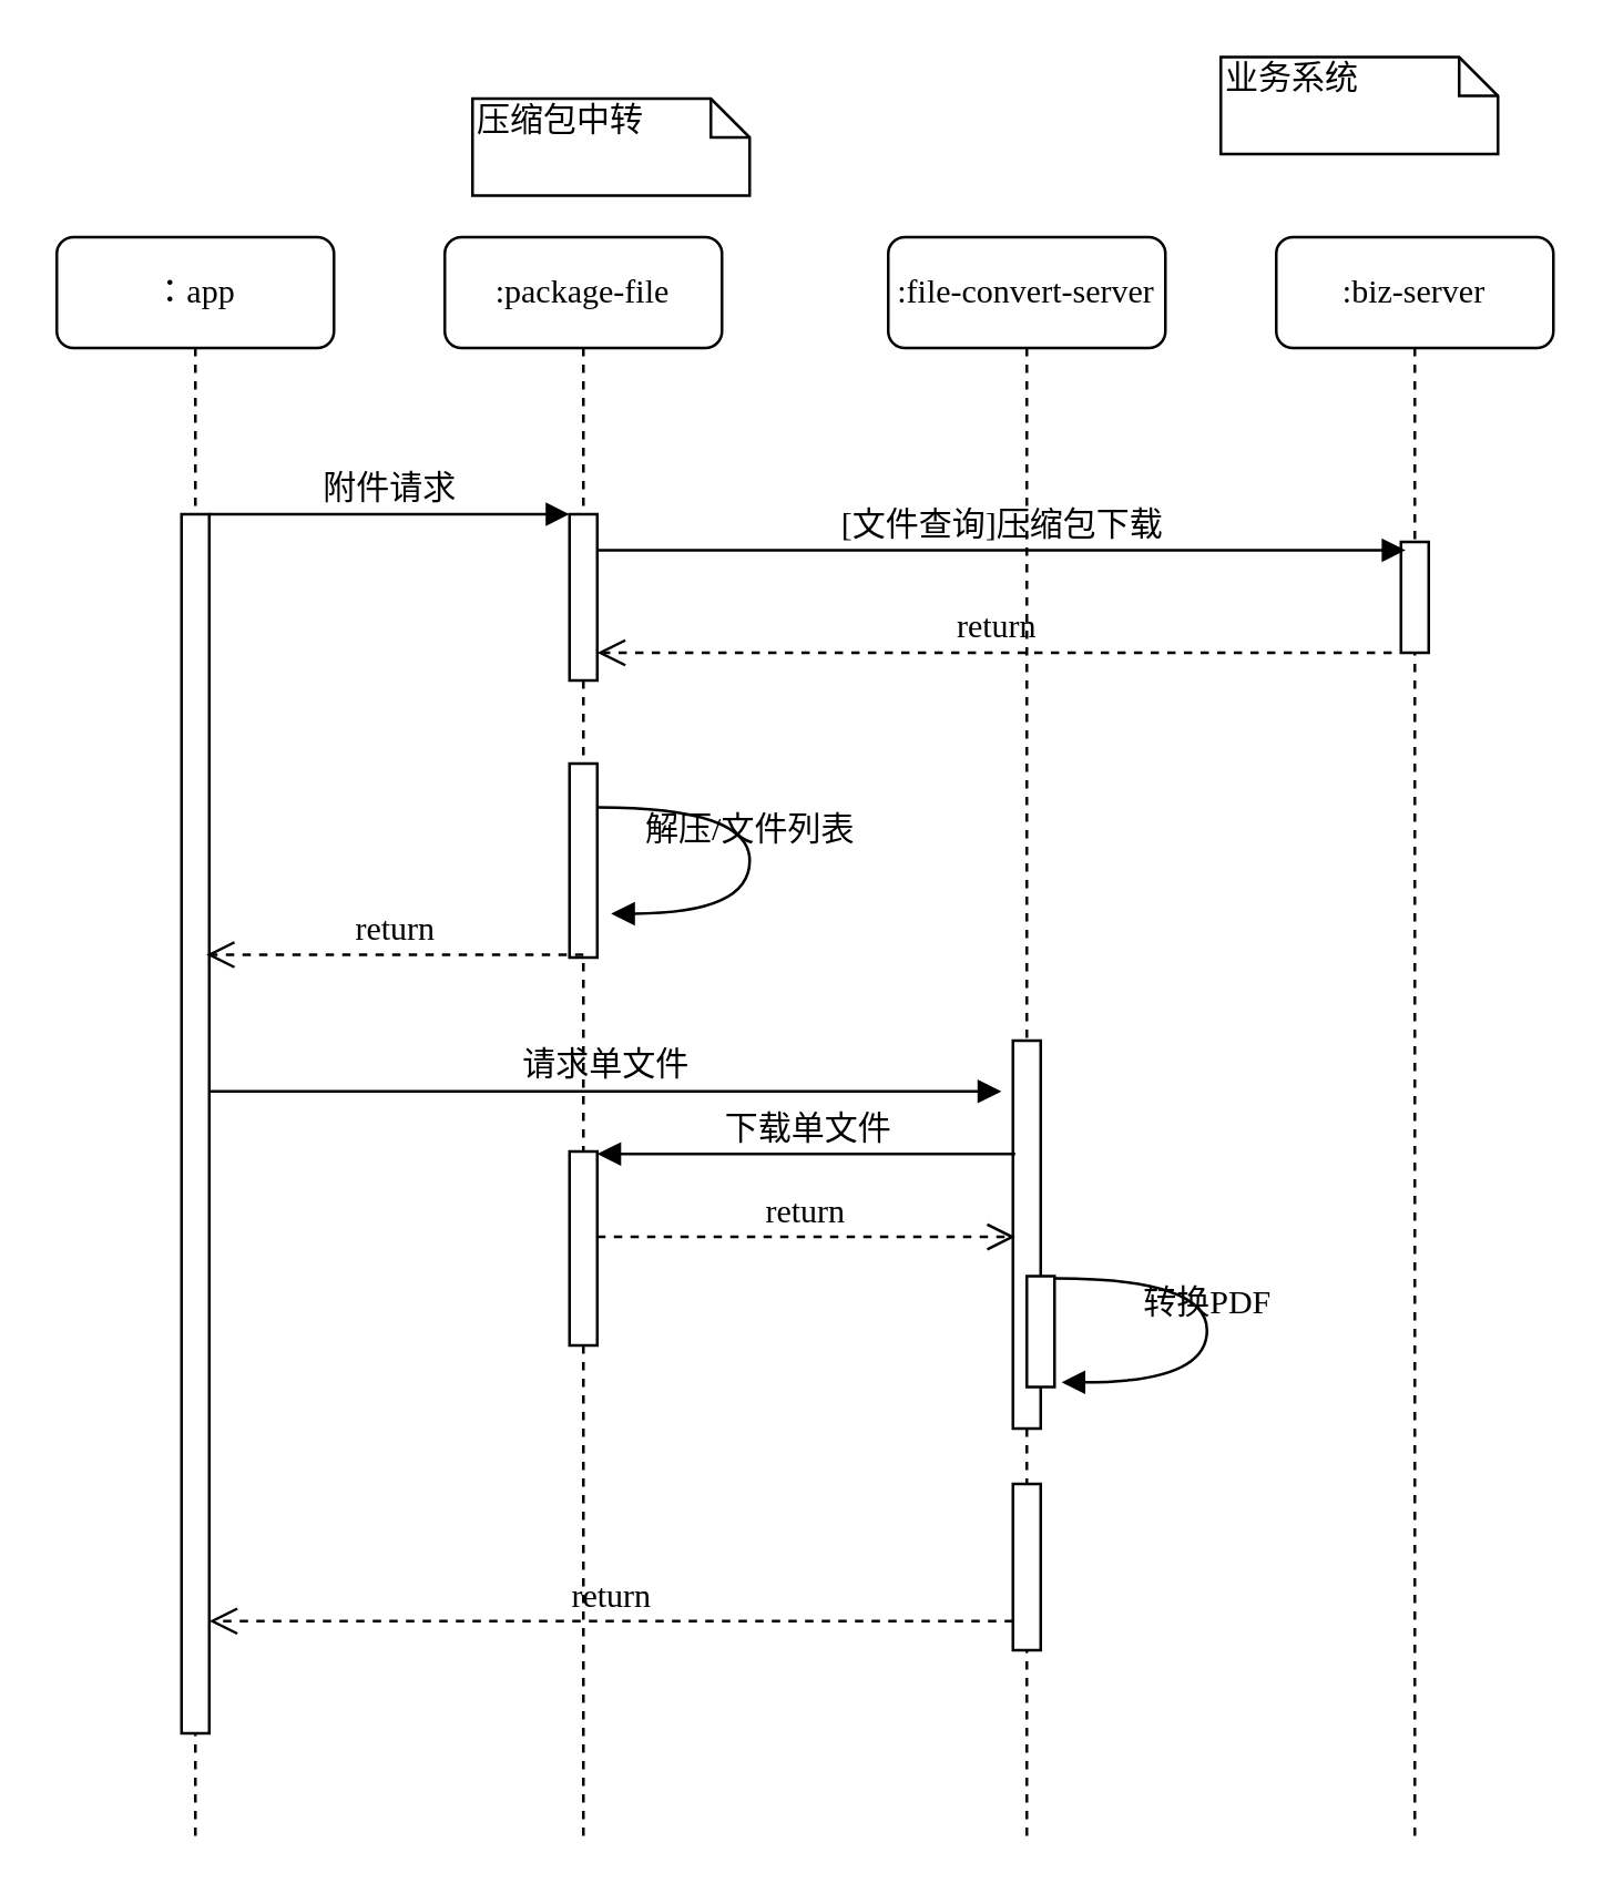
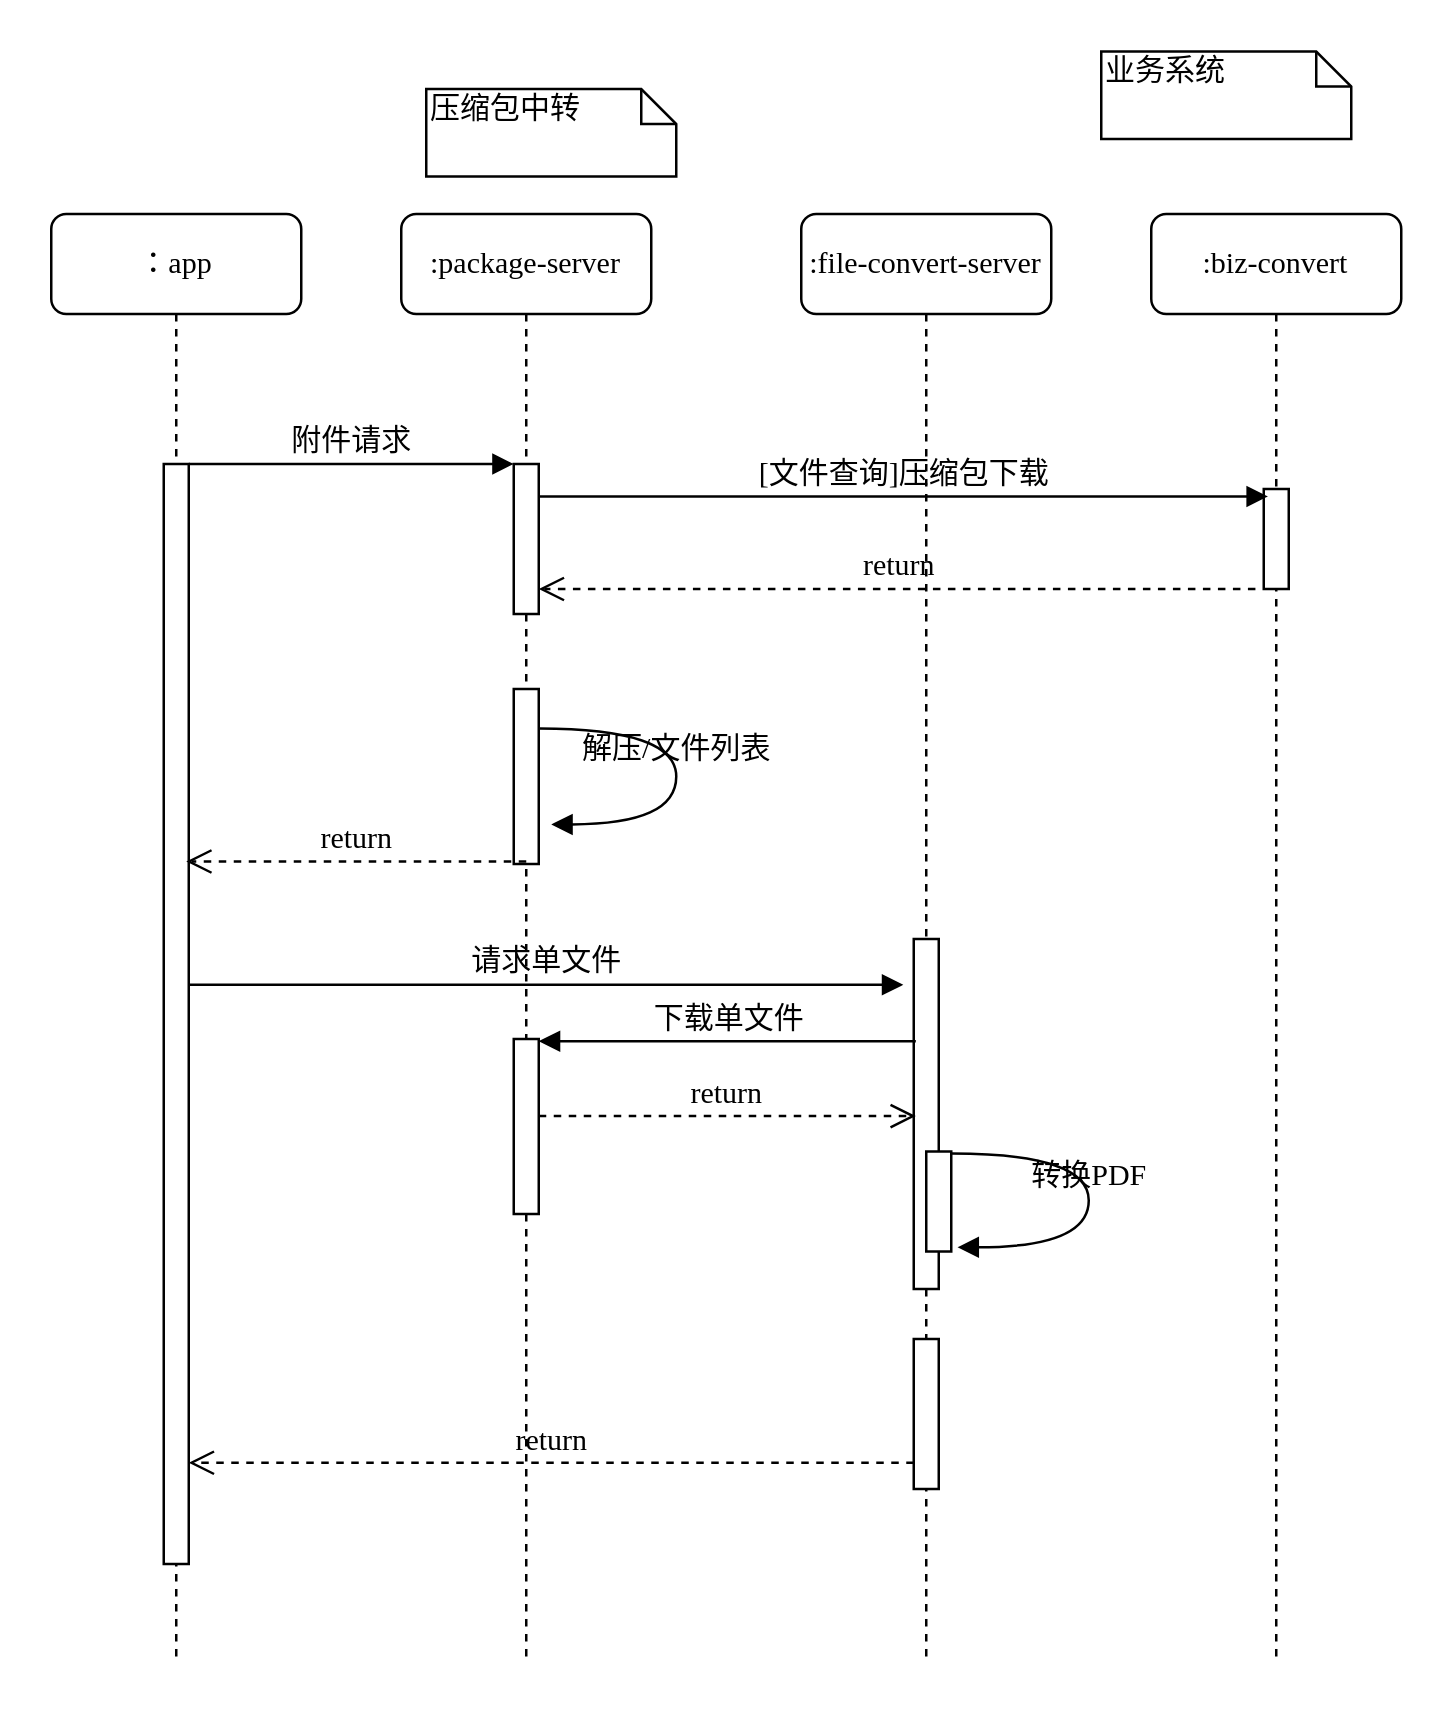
  <mxCell id="0" />
  <mxCell id="1" parent="0" />
- <mxCell id="2" value=":package-file" style="shape=umlLifeline;perimeter=lifelinePerimeter;whiteSpace=wrap;html=1;container=1;collapsible=0;recursiveResize=0;outlineConnect=0;rounded=1;shadow=0;comic=0;labelBackgroundColor=none;strokeColor=#000000;strokeWidth=1;fillColor=#FFFFFF;fontFamily=Verdana;fontSize=12;fontColor=#000000;align=center;" parent="1" vertex="1"><mxGeometry x="160" y="85" width="100" height="580" as="geometry" /></mxCell>
+ <mxCell id="2" value=":package-server" style="shape=umlLifeline;perimeter=lifelinePerimeter;whiteSpace=wrap;html=1;container=1;collapsible=0;recursiveResize=0;outlineConnect=0;rounded=1;shadow=0;comic=0;labelBackgroundColor=none;strokeColor=#000000;strokeWidth=1;fillColor=#FFFFFF;fontFamily=Verdana;fontSize=12;fontColor=#000000;align=center;" parent="1" vertex="1"><mxGeometry x="160" y="85" width="100" height="580" as="geometry" /></mxCell>
  <mxCell id="3" value="" style="html=1;points=[];perimeter=orthogonalPerimeter;rounded=0;shadow=0;comic=0;labelBackgroundColor=none;strokeColor=#000000;strokeWidth=1;fillColor=#FFFFFF;fontFamily=Verdana;fontSize=12;fontColor=#000000;align=center;" parent="2" vertex="1"><mxGeometry x="45" y="100" width="10" height="60" as="geometry" /></mxCell>
  <mxCell id="4" value="" style="html=1;points=[];perimeter=orthogonalPerimeter;rounded=0;shadow=0;comic=0;labelBackgroundColor=none;strokeColor=#000000;strokeWidth=1;fillColor=#FFFFFF;fontFamily=Verdana;fontSize=12;fontColor=#000000;align=center;" parent="2" vertex="1"><mxGeometry x="45" y="190" width="10" height="70" as="geometry" /></mxCell>
  <mxCell id="5" value="" style="html=1;points=[];perimeter=orthogonalPerimeter;rounded=0;shadow=0;comic=0;labelBackgroundColor=none;strokeColor=#000000;strokeWidth=1;fillColor=#FFFFFF;fontFamily=Verdana;fontSize=12;fontColor=#000000;align=center;" vertex="1" parent="2"><mxGeometry x="45" y="330" width="10" height="70" as="geometry" /></mxCell>
  <mxCell id="6" value=":file-convert-server" style="shape=umlLifeline;perimeter=lifelinePerimeter;whiteSpace=wrap;html=1;container=1;collapsible=0;recursiveResize=0;outlineConnect=0;rounded=1;shadow=0;comic=0;labelBackgroundColor=none;strokeColor=#000000;strokeWidth=1;fillColor=#FFFFFF;fontFamily=Verdana;fontSize=12;fontColor=#000000;align=center;" parent="1" vertex="1"><mxGeometry x="320" y="85" width="100" height="580" as="geometry" /></mxCell>
  <mxCell id="7" value="" style="html=1;points=[];perimeter=orthogonalPerimeter;rounded=0;shadow=0;comic=0;labelBackgroundColor=none;strokeColor=#000000;strokeWidth=1;fillColor=#FFFFFF;fontFamily=Verdana;fontSize=12;fontColor=#000000;align=center;" vertex="1" parent="6"><mxGeometry x="45" y="290" width="10" height="140" as="geometry" /></mxCell>
  <mxCell id="8" value="" style="html=1;points=[];perimeter=orthogonalPerimeter;rounded=0;shadow=0;comic=0;labelBackgroundColor=none;strokeColor=#000000;strokeWidth=1;fillColor=#FFFFFF;fontFamily=Verdana;fontSize=12;fontColor=#000000;align=center;" vertex="1" parent="6"><mxGeometry x="50" y="375" width="10" height="40" as="geometry" /></mxCell>
  <mxCell id="9" value="" style="html=1;points=[];perimeter=orthogonalPerimeter;rounded=0;shadow=0;comic=0;labelBackgroundColor=none;strokeColor=#000000;strokeWidth=1;fillColor=#FFFFFF;fontFamily=Verdana;fontSize=12;fontColor=#000000;align=center;" parent="6" vertex="1"><mxGeometry x="45" y="450" width="10" height="60" as="geometry" /></mxCell>
- <mxCell id="10" value=":biz-server" style="shape=umlLifeline;perimeter=lifelinePerimeter;whiteSpace=wrap;html=1;container=1;collapsible=0;recursiveResize=0;outlineConnect=0;rounded=1;shadow=0;comic=0;labelBackgroundColor=none;strokeColor=#000000;strokeWidth=1;fillColor=#FFFFFF;fontFamily=Verdana;fontSize=12;fontColor=#000000;align=center;" parent="1" vertex="1"><mxGeometry x="460" y="85" width="100" height="580" as="geometry" /></mxCell>
+ <mxCell id="10" value=":biz-convert" style="shape=umlLifeline;perimeter=lifelinePerimeter;whiteSpace=wrap;html=1;container=1;collapsible=0;recursiveResize=0;outlineConnect=0;rounded=1;shadow=0;comic=0;labelBackgroundColor=none;strokeColor=#000000;strokeWidth=1;fillColor=#FFFFFF;fontFamily=Verdana;fontSize=12;fontColor=#000000;align=center;" parent="1" vertex="1"><mxGeometry x="460" y="85" width="100" height="580" as="geometry" /></mxCell>
  <mxCell id="11" value="" style="html=1;points=[];perimeter=orthogonalPerimeter;rounded=0;shadow=0;comic=0;labelBackgroundColor=none;strokeColor=#000000;strokeWidth=1;fillColor=#FFFFFF;fontFamily=Verdana;fontSize=12;fontColor=#000000;align=center;" parent="10" vertex="1"><mxGeometry x="45" y="110" width="10" height="40" as="geometry" /></mxCell>
  <mxCell id="12" value="：app" style="shape=umlLifeline;perimeter=lifelinePerimeter;whiteSpace=wrap;html=1;container=1;collapsible=0;recursiveResize=0;outlineConnect=0;rounded=1;shadow=0;comic=0;labelBackgroundColor=none;strokeColor=#000000;strokeWidth=1;fillColor=#FFFFFF;fontFamily=Verdana;fontSize=12;fontColor=#000000;align=center;" parent="1" vertex="1"><mxGeometry x="20" y="85" width="100" height="580" as="geometry" /></mxCell>
  <mxCell id="13" value="" style="html=1;points=[];perimeter=orthogonalPerimeter;rounded=0;shadow=0;comic=0;labelBackgroundColor=none;strokeColor=#000000;strokeWidth=1;fillColor=#FFFFFF;fontFamily=Verdana;fontSize=12;fontColor=#000000;align=center;" parent="12" vertex="1"><mxGeometry x="45" y="100" width="10" height="440" as="geometry" /></mxCell>
  <mxCell id="14" value="请求单文件" style="html=1;verticalAlign=bottom;endArrow=block;labelBackgroundColor=none;fontFamily=Verdana;fontSize=12;entryX=-0.417;entryY=0.131;entryDx=0;entryDy=0;entryPerimeter=0;" parent="1" source="13" target="7" edge="1"><mxGeometry relative="1" as="geometry"><mxPoint x="430" y="425" as="sourcePoint" /></mxGeometry></mxCell>
  <mxCell id="15" value="附件请求" style="html=1;verticalAlign=bottom;endArrow=block;entryX=0;entryY=0;labelBackgroundColor=none;fontFamily=Verdana;fontSize=12;edgeStyle=elbowEdgeStyle;elbow=vertical;" parent="1" source="13" target="3" edge="1"><mxGeometry relative="1" as="geometry"><mxPoint x="140" y="195" as="sourcePoint" /></mxGeometry></mxCell>
  <mxCell id="16" value="[文件查询]压缩包下载" style="html=1;verticalAlign=bottom;endArrow=block;labelBackgroundColor=none;fontFamily=Verdana;fontSize=12;edgeStyle=elbowEdgeStyle;elbow=vertical;entryX=0.167;entryY=0.065;entryDx=0;entryDy=0;entryPerimeter=0;" parent="1" source="3" target="11" edge="1"><mxGeometry relative="1" as="geometry"><mxPoint x="290" y="205" as="sourcePoint" /><mxPoint x="500" y="235" as="targetPoint" /></mxGeometry></mxCell>
  <mxCell id="17" value="压缩包中转" style="shape=note;whiteSpace=wrap;html=1;size=14;verticalAlign=top;align=left;spacingTop=-6;rounded=0;shadow=0;comic=0;labelBackgroundColor=none;strokeColor=#000000;strokeWidth=1;fillColor=#FFFFFF;fontFamily=Verdana;fontSize=12;fontColor=#000000;" parent="1" vertex="1"><mxGeometry x="170" y="35" width="100" height="35" as="geometry" /></mxCell>
  <mxCell id="18" value="业务系统" style="shape=note;whiteSpace=wrap;html=1;size=14;verticalAlign=top;align=left;spacingTop=-6;rounded=0;shadow=0;comic=0;labelBackgroundColor=none;strokeColor=#000000;strokeWidth=1;fillColor=#FFFFFF;fontFamily=Verdana;fontSize=12;fontColor=#000000;" parent="1" vertex="1"><mxGeometry x="440" y="20" width="100" height="35" as="geometry" /></mxCell>
  <mxCell id="19" value="return" style="html=1;verticalAlign=bottom;endArrow=open;dashed=1;endSize=8;exitX=-0.333;exitY=1;labelBackgroundColor=none;fontFamily=Verdana;fontSize=12;exitDx=0;exitDy=0;exitPerimeter=0;" edge="1" parent="1" source="11" target="3"><mxGeometry relative="1" as="geometry"><mxPoint x="105" y="244.5" as="targetPoint" /><mxPoint x="515" y="244.5" as="sourcePoint" /></mxGeometry></mxCell>
  <mxCell id="20" value="解压/文件列表" style="html=1;verticalAlign=bottom;endArrow=block;labelBackgroundColor=none;fontFamily=Verdana;fontSize=12;elbow=vertical;edgeStyle=orthogonalEdgeStyle;curved=1;entryX=1;entryY=0.286;entryPerimeter=0;exitX=1.038;exitY=0.345;exitPerimeter=0;" edge="1" parent="1"><mxGeometry relative="1" as="geometry"><mxPoint x="215" y="290.833" as="sourcePoint" /><mxPoint x="220" y="329.167" as="targetPoint" /><Array as="points"><mxPoint x="270" y="291" /><mxPoint x="270" y="329" /></Array></mxGeometry></mxCell>
  <mxCell id="21" value="return" style="html=1;verticalAlign=bottom;endArrow=open;dashed=1;endSize=8;labelBackgroundColor=none;fontFamily=Verdana;fontSize=12;" edge="1" parent="1"><mxGeometry relative="1" as="geometry"><mxPoint x="74" y="344" as="targetPoint" /><mxPoint x="210" y="344" as="sourcePoint" /></mxGeometry></mxCell>
  <mxCell id="22" value="下载单文件" style="html=1;verticalAlign=bottom;endArrow=block;labelBackgroundColor=none;fontFamily=Verdana;fontSize=12;exitX=0.083;exitY=0.292;exitDx=0;exitDy=0;exitPerimeter=0;" edge="1" parent="1" source="7" target="5"><mxGeometry relative="1" as="geometry"><mxPoint x="360" y="415" as="sourcePoint" /><mxPoint x="370.83" y="403.34" as="targetPoint" /></mxGeometry></mxCell>
  <mxCell id="23" value="return" style="html=1;verticalAlign=bottom;endArrow=open;dashed=1;endSize=8;labelBackgroundColor=none;fontFamily=Verdana;fontSize=12;exitX=1;exitY=0.44;exitDx=0;exitDy=0;exitPerimeter=0;entryX=0.083;entryY=0.506;entryDx=0;entryDy=0;entryPerimeter=0;" edge="1" parent="1" source="5" target="7"><mxGeometry relative="1" as="geometry"><mxPoint x="84" y="354" as="targetPoint" /><mxPoint x="220" y="354" as="sourcePoint" /></mxGeometry></mxCell>
  <mxCell id="24" value="转换PDF" style="html=1;verticalAlign=bottom;endArrow=block;labelBackgroundColor=none;fontFamily=Verdana;fontSize=12;elbow=vertical;edgeStyle=orthogonalEdgeStyle;curved=1;entryX=1.25;entryY=0.958;entryPerimeter=0;exitX=1.038;exitY=0.345;exitPerimeter=0;entryDx=0;entryDy=0;" edge="1" parent="1" target="8"><mxGeometry relative="1" as="geometry"><mxPoint x="380" y="460.833" as="sourcePoint" /><mxPoint x="385" y="499.167" as="targetPoint" /><Array as="points"><mxPoint x="435" y="461" /><mxPoint x="435" y="498" /></Array></mxGeometry></mxCell>
  <mxCell id="25" value="return" style="html=1;verticalAlign=bottom;endArrow=open;dashed=1;endSize=8;labelBackgroundColor=none;fontFamily=Verdana;fontSize=12;" edge="1" parent="1" source="9"><mxGeometry relative="1" as="geometry"><mxPoint x="75" y="584.5" as="targetPoint" /><mxPoint x="211" y="584.5" as="sourcePoint" /></mxGeometry></mxCell>
